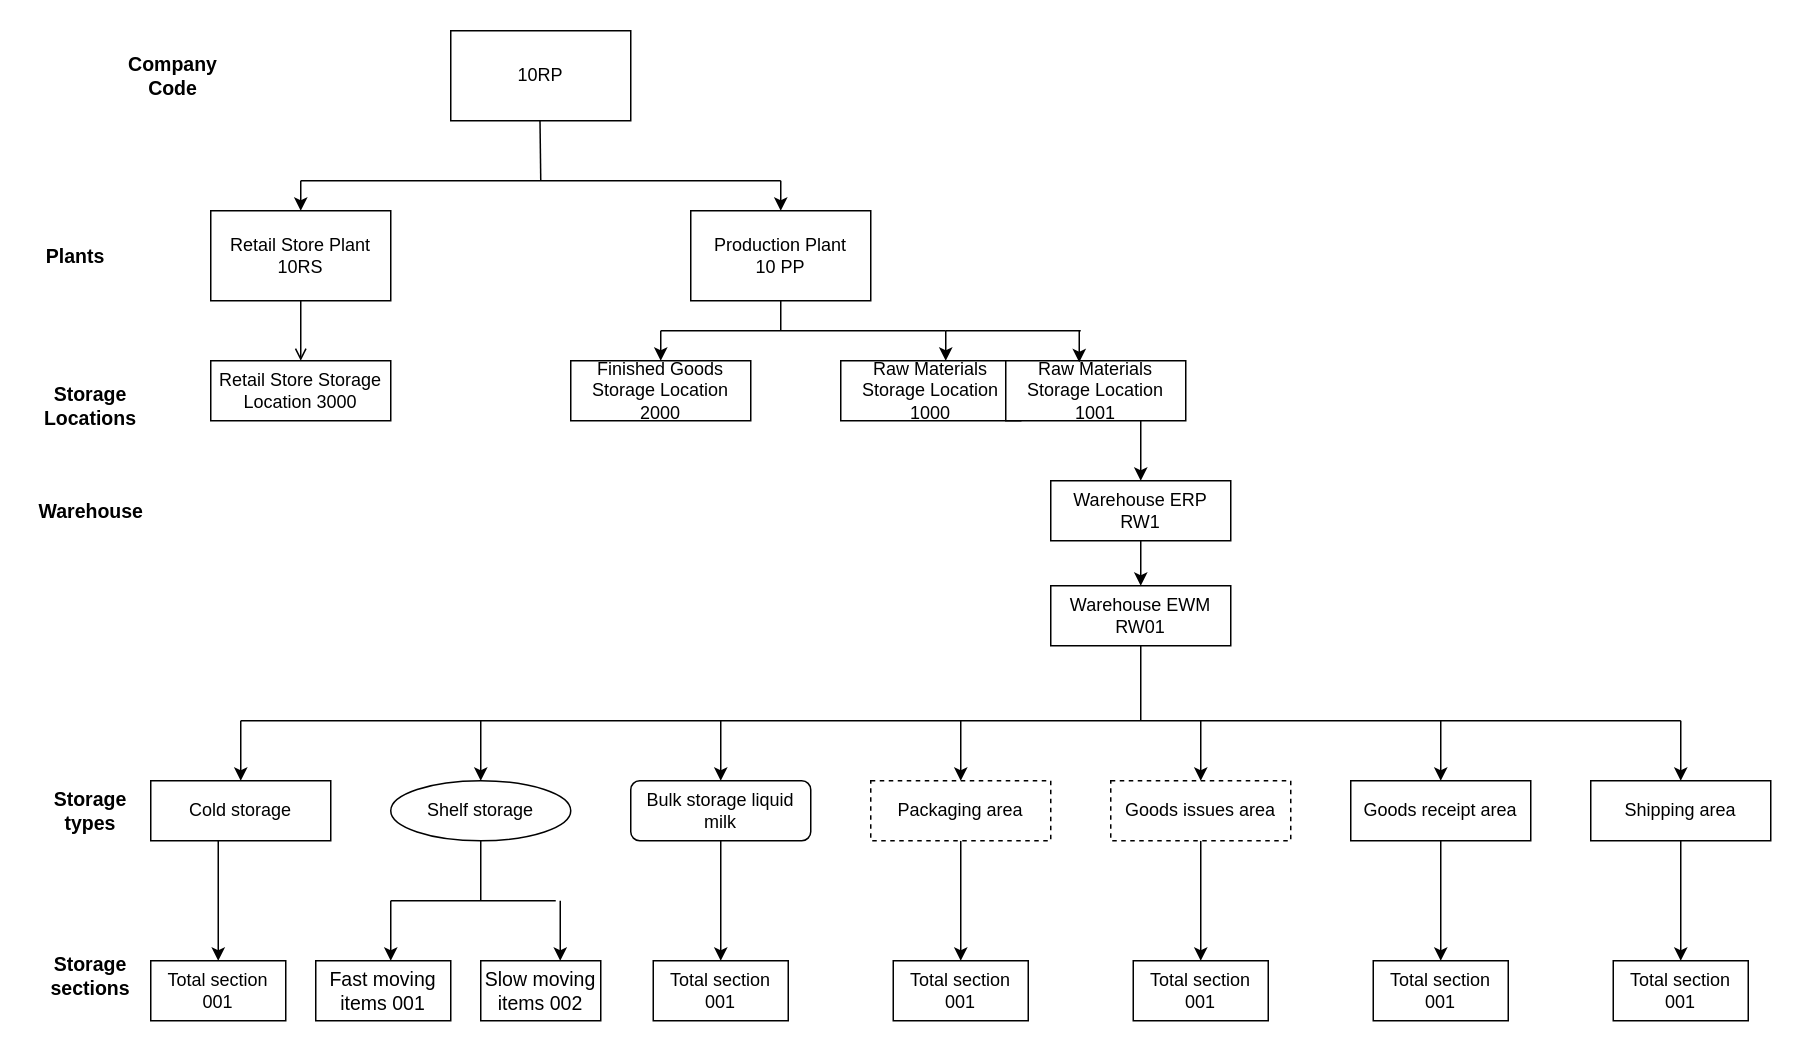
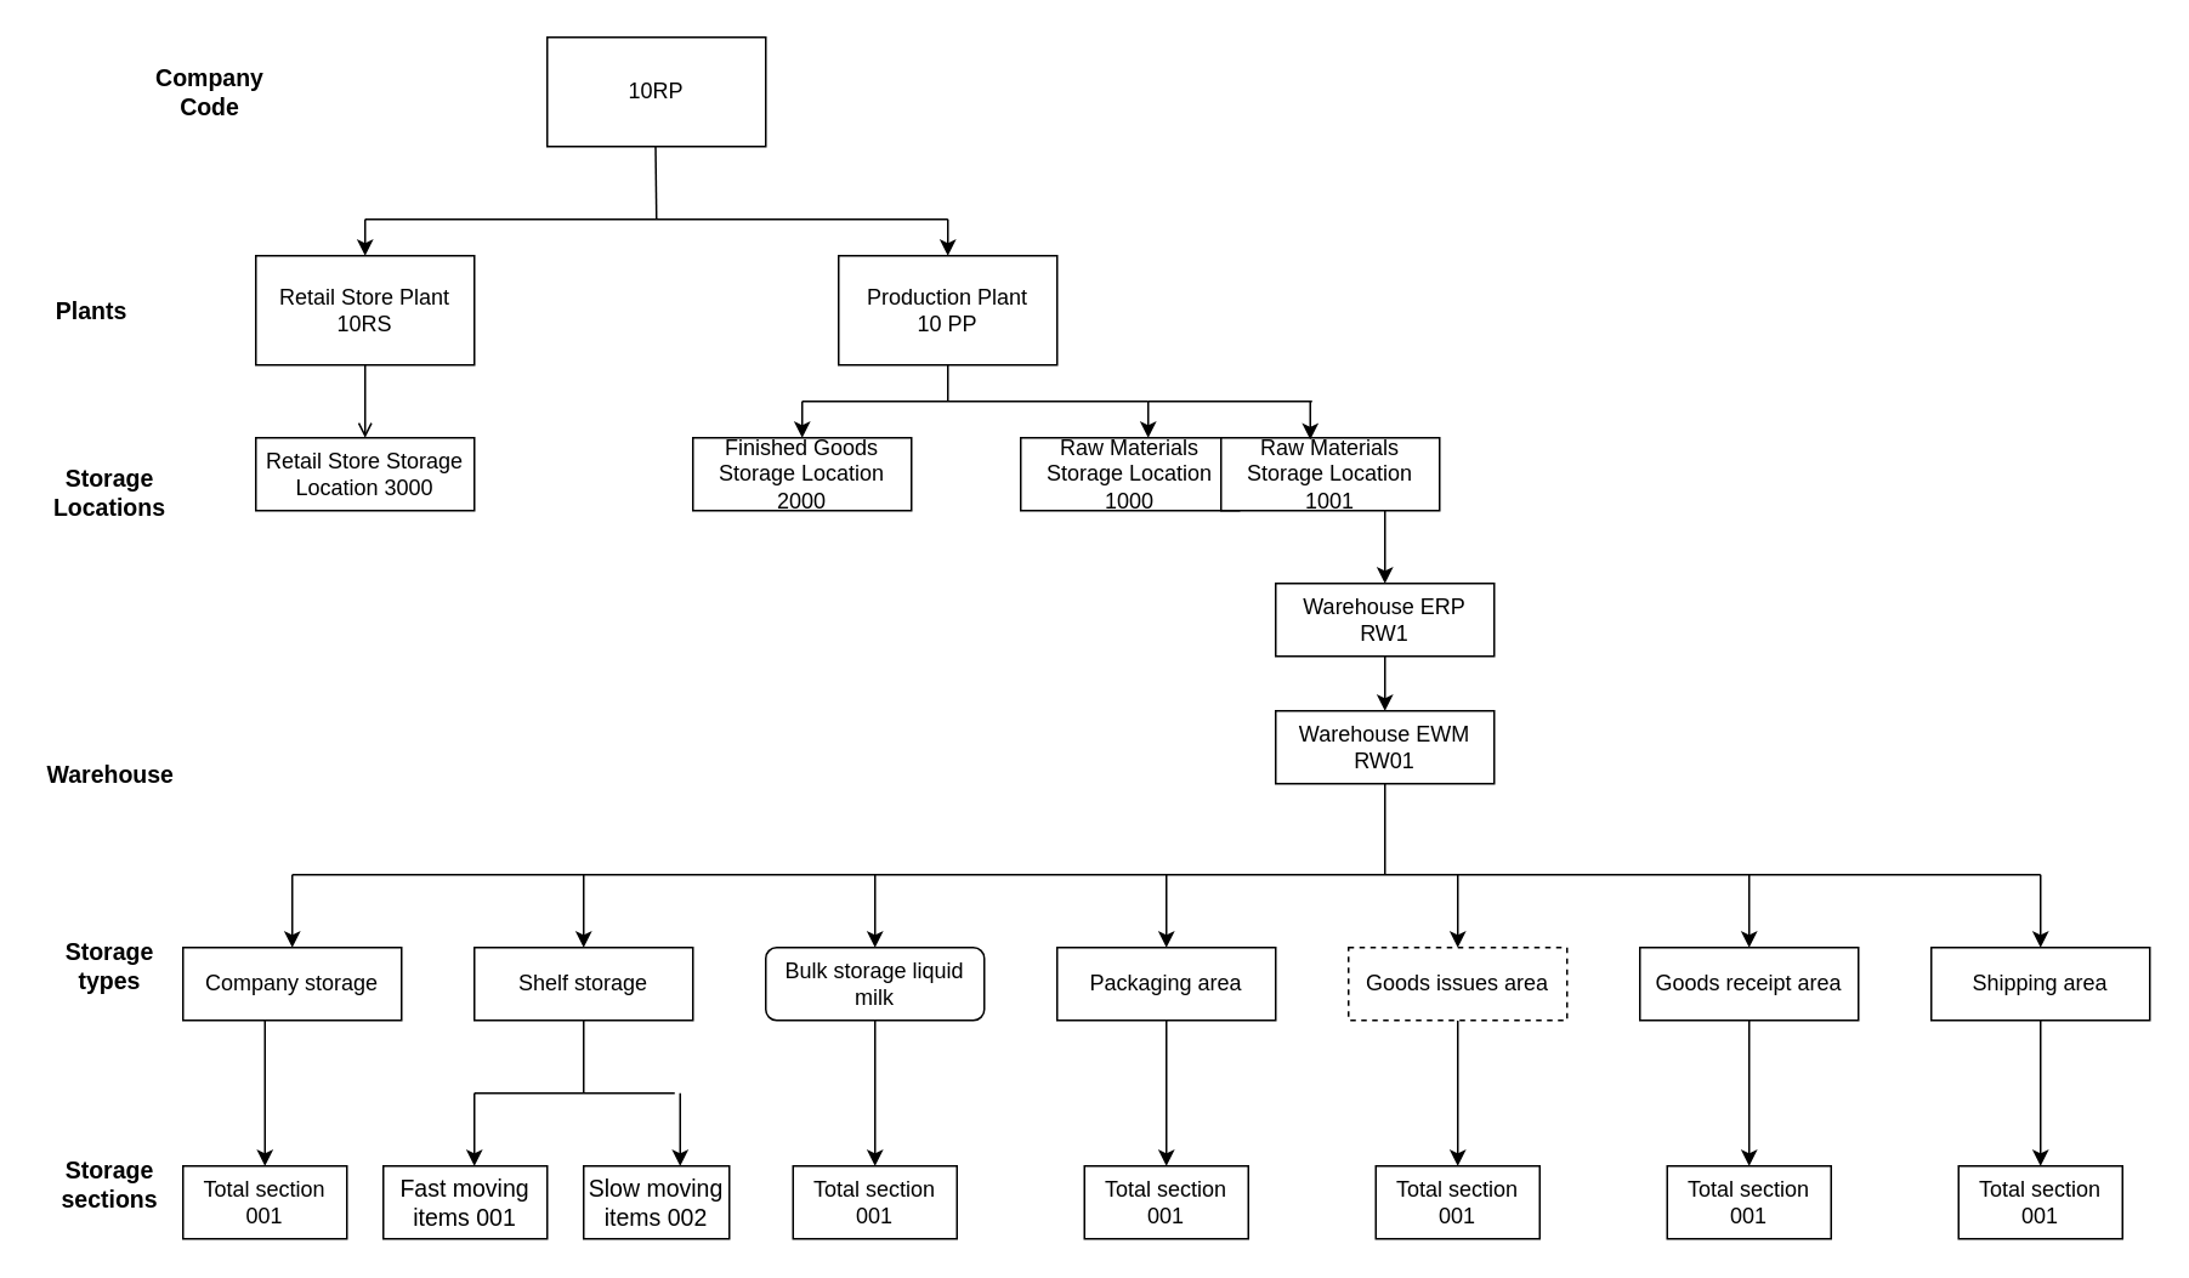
  <mxCell id="0" />
  <mxCell id="1" parent="0" />
  <mxCell id="2" value="10RP" style="rounded=0;whiteSpace=wrap;html=1;" parent="1" vertex="1"><mxGeometry x="300" y="20" width="120" height="60" as="geometry" /></mxCell>
  <mxCell id="3" value="Retail Store Plant 10RS" style="rounded=0;whiteSpace=wrap;html=1;" parent="1" vertex="1"><mxGeometry x="140" y="140" width="120" height="60" as="geometry" /></mxCell>
  <mxCell id="4" value="Production Plant &lt;br&gt;10 PP" style="rounded=0;whiteSpace=wrap;html=1;" parent="1" vertex="1"><mxGeometry x="460" y="140" width="120" height="60" as="geometry" /></mxCell>
  <mxCell id="5" value="Company Code" style="text;html=1;strokeColor=none;fillColor=none;align=center;verticalAlign=middle;whiteSpace=wrap;rounded=0;fontSize=13;fontStyle=1" parent="1" vertex="1"><mxGeometry x="70" y="40" width="90" height="20" as="geometry" /></mxCell>
  <mxCell id="6" value="Plants" style="text;html=1;strokeColor=none;fillColor=none;align=center;verticalAlign=middle;whiteSpace=wrap;rounded=0;fontStyle=1;fontSize=13;" parent="1" vertex="1"><mxGeometry x="30" y="160" width="40" height="20" as="geometry" /></mxCell>
  <mxCell id="7" value="Storage Locations" style="text;html=1;strokeColor=none;fillColor=none;align=center;verticalAlign=middle;whiteSpace=wrap;rounded=0;fontSize=13;fontStyle=1" parent="1" vertex="1"><mxGeometry x="40" y="260" width="40" height="20" as="geometry" /></mxCell>
  <mxCell id="8" value="Retail Store Storage Location 3000" style="rounded=0;whiteSpace=wrap;html=1;" parent="1" vertex="1"><mxGeometry x="140" y="240" width="120" height="40" as="geometry" /></mxCell>
  <mxCell id="9" value="Finished Goods Storage Location 2000" style="rounded=0;whiteSpace=wrap;html=1;" parent="1" vertex="1"><mxGeometry x="380" y="240" width="120" height="40" as="geometry" /></mxCell>
  <mxCell id="10" value="Raw Materials Storage Location 1000" style="rounded=0;whiteSpace=wrap;html=1;" parent="1" vertex="1"><mxGeometry x="560" y="240" width="120" height="40" as="geometry" /></mxCell>
  <mxCell id="11" value="Warehouse ERP&lt;br&gt;RW1" style="rounded=0;whiteSpace=wrap;html=1;" parent="1" vertex="1"><mxGeometry x="700" y="320" width="120" height="40" as="geometry" /></mxCell>
  <mxCell id="12" value="Warehouse EWM RW01" style="rounded=0;whiteSpace=wrap;html=1;" parent="1" vertex="1"><mxGeometry x="700" y="390" width="120" height="40" as="geometry" /></mxCell>
  <mxCell id="13" value="" style="edgeStyle=orthogonalEdgeStyle;rounded=0;orthogonalLoop=1;jettySize=auto;html=1;fontSize=13;" parent="1" source="14" target="58" edge="1"><mxGeometry relative="1" as="geometry" /></mxCell>
  <mxCell id="14" value="Shipping area" style="rounded=0;whiteSpace=wrap;html=1;" parent="1" vertex="1"><mxGeometry x="1060" y="520" width="120" height="40" as="geometry" /></mxCell>
  <mxCell id="15" value="" style="edgeStyle=orthogonalEdgeStyle;rounded=0;orthogonalLoop=1;jettySize=auto;html=1;fontSize=13;" parent="1" source="16" target="57" edge="1"><mxGeometry relative="1" as="geometry" /></mxCell>
  <mxCell id="16" value="Goods receipt area" style="rounded=0;whiteSpace=wrap;html=1;" parent="1" vertex="1"><mxGeometry x="900" y="520" width="120" height="40" as="geometry" /></mxCell>
- <mxCell id="17" value="Shelf storage" style="ellipse;whiteSpace=wrap;html=1;" parent="1" vertex="1"><mxGeometry x="260" y="520" width="120" height="40" as="geometry" /></mxCell>
- <mxCell id="18" value="Cold storage" style="rounded=0;whiteSpace=wrap;html=1;" parent="1" vertex="1"><mxGeometry x="100" y="520" width="120" height="40" as="geometry" /></mxCell>
+ <mxCell id="17" value="Shelf storage" style="rounded=0;whiteSpace=wrap;html=1;" parent="1" vertex="1"><mxGeometry x="260" y="520" width="120" height="40" as="geometry" /></mxCell>
+ <mxCell id="18" value="Company storage" style="rounded=0;whiteSpace=wrap;html=1;" parent="1" vertex="1"><mxGeometry x="100" y="520" width="120" height="40" as="geometry" /></mxCell>
  <mxCell id="19" value="" style="edgeStyle=orthogonalEdgeStyle;rounded=0;orthogonalLoop=1;jettySize=auto;html=1;fontSize=13;" parent="1" source="20" target="54" edge="1"><mxGeometry relative="1" as="geometry" /></mxCell>
  <mxCell id="20" value="Bulk storage liquid milk" style="whiteSpace=wrap;html=1;rounded=1;" parent="1" vertex="1"><mxGeometry x="420" y="520" width="120" height="40" as="geometry" /></mxCell>
  <mxCell id="21" value="" style="edgeStyle=orthogonalEdgeStyle;rounded=0;orthogonalLoop=1;jettySize=auto;html=1;fontSize=13;" parent="1" source="22" target="56" edge="1"><mxGeometry relative="1" as="geometry" /></mxCell>
  <mxCell id="22" value="Goods issues area" style="rounded=0;whiteSpace=wrap;html=1;dashed=1;" parent="1" vertex="1"><mxGeometry x="740" y="520" width="120" height="40" as="geometry" /></mxCell>
  <mxCell id="23" value="" style="edgeStyle=orthogonalEdgeStyle;rounded=0;orthogonalLoop=1;jettySize=auto;html=1;fontSize=13;" parent="1" source="24" target="55" edge="1"><mxGeometry relative="1" as="geometry" /></mxCell>
- <mxCell id="24" value="Packaging area" style="rounded=0;whiteSpace=wrap;html=1;dashed=1;" parent="1" vertex="1"><mxGeometry x="580" y="520" width="120" height="40" as="geometry" /></mxCell>
- <mxCell id="25" value="Warehouse" style="text;html=1;align=center;verticalAlign=middle;resizable=0;points=[];autosize=1;fontSize=13;fontStyle=1" parent="1" vertex="1"><mxGeometry y="330" width="80" height="20" as="geometry" x="20" /></mxCell>
+ <mxCell id="24" value="Packaging area" style="rounded=0;whiteSpace=wrap;html=1;" parent="1" vertex="1"><mxGeometry x="580" y="520" width="120" height="40" as="geometry" /></mxCell>
+ <mxCell id="25" value="Warehouse" style="text;html=1;align=center;verticalAlign=middle;resizable=0;points=[];autosize=1;fontSize=13;fontStyle=1" parent="1" vertex="1"><mxGeometry x="20" y="415" width="80" height="20" as="geometry" /></mxCell>
  <mxCell id="26" value="Raw Materials Storage Location 1001" style="rounded=0;whiteSpace=wrap;html=1;" parent="1" vertex="1"><mxGeometry x="670" y="240" width="120" height="40" as="geometry" /></mxCell>
  <mxCell id="27" value="" style="endArrow=none;html=1;fontSize=13;" parent="1" edge="1"><mxGeometry width="50" height="50" relative="1" as="geometry"><mxPoint x="360" y="120" as="sourcePoint" /><mxPoint x="359.5" y="80" as="targetPoint" /></mxGeometry></mxCell>
  <mxCell id="28" value="" style="endArrow=none;html=1;fontSize=13;" parent="1" edge="1"><mxGeometry width="50" height="50" relative="1" as="geometry"><mxPoint x="200" y="120" as="sourcePoint" /><mxPoint x="520" y="120" as="targetPoint" /></mxGeometry></mxCell>
  <mxCell id="29" value="" style="endArrow=classic;html=1;fontSize=13;entryX=0.5;entryY=0;entryDx=0;entryDy=0;" parent="1" target="3" edge="1"><mxGeometry width="50" height="50" relative="1" as="geometry"><mxPoint x="200" y="120" as="sourcePoint" /><mxPoint x="390" y="110" as="targetPoint" /></mxGeometry></mxCell>
  <mxCell id="30" value="" style="endArrow=classic;html=1;fontSize=13;entryX=0.5;entryY=0;entryDx=0;entryDy=0;" parent="1" target="4" edge="1"><mxGeometry width="50" height="50" relative="1" as="geometry"><mxPoint x="520" y="120" as="sourcePoint" /><mxPoint x="390" y="110" as="targetPoint" /></mxGeometry></mxCell>
  <mxCell id="31" value="" style="endArrow=open;html=1;fontSize=13;exitX=0.5;exitY=1;exitDx=0;exitDy=0;entryX=0.5;entryY=0;entryDx=0;entryDy=0;" parent="1" source="3" target="8" edge="1"><mxGeometry width="50" height="50" relative="1" as="geometry"><mxPoint x="340" y="160" as="sourcePoint" /><mxPoint x="390" y="110" as="targetPoint" /></mxGeometry></mxCell>
  <mxCell id="32" value="" style="endArrow=none;html=1;fontSize=13;entryX=0.5;entryY=1;entryDx=0;entryDy=0;" parent="1" target="4" edge="1"><mxGeometry width="50" height="50" relative="1" as="geometry"><mxPoint x="520" y="220" as="sourcePoint" /><mxPoint x="390" y="110" as="targetPoint" /></mxGeometry></mxCell>
  <mxCell id="33" value="" style="endArrow=none;html=1;fontSize=13;" parent="1" edge="1"><mxGeometry width="50" height="50" relative="1" as="geometry"><mxPoint x="440" y="220" as="sourcePoint" /><mxPoint x="630" y="220" as="targetPoint" /></mxGeometry></mxCell>
  <mxCell id="34" value="" style="endArrow=classic;html=1;fontSize=13;entryX=0.5;entryY=0;entryDx=0;entryDy=0;" parent="1" target="9" edge="1"><mxGeometry width="50" height="50" relative="1" as="geometry"><mxPoint x="440" y="220" as="sourcePoint" /><mxPoint x="390" y="110" as="targetPoint" /></mxGeometry></mxCell>
  <mxCell id="35" value="" style="endArrow=classic;html=1;fontSize=13;" parent="1" edge="1"><mxGeometry width="50" height="50" relative="1" as="geometry"><mxPoint x="630" y="220" as="sourcePoint" /><mxPoint x="630" y="240" as="targetPoint" /></mxGeometry></mxCell>
  <mxCell id="36" value="" style="endArrow=none;html=1;fontSize=13;" parent="1" edge="1"><mxGeometry width="50" height="50" relative="1" as="geometry"><mxPoint x="630" y="220" as="sourcePoint" /><mxPoint x="720" y="220" as="targetPoint" /></mxGeometry></mxCell>
  <mxCell id="37" value="" style="endArrow=classic;html=1;fontSize=13;" parent="1" edge="1"><mxGeometry width="50" height="50" relative="1" as="geometry"><mxPoint x="719" y="220" as="sourcePoint" /><mxPoint x="719" y="241" as="targetPoint" /></mxGeometry></mxCell>
  <mxCell id="38" value="" style="endArrow=classic;html=1;fontSize=13;entryX=0.5;entryY=0;entryDx=0;entryDy=0;exitX=0.75;exitY=1;exitDx=0;exitDy=0;" parent="1" source="26" target="11" edge="1"><mxGeometry width="50" height="50" relative="1" as="geometry"><mxPoint x="710" y="260" as="sourcePoint" /><mxPoint x="760" y="210" as="targetPoint" /></mxGeometry></mxCell>
  <mxCell id="39" value="" style="endArrow=classic;html=1;fontSize=13;exitX=0.5;exitY=1;exitDx=0;exitDy=0;" parent="1" source="11" edge="1"><mxGeometry width="50" height="50" relative="1" as="geometry"><mxPoint x="670" y="560" as="sourcePoint" /><mxPoint x="760" y="390" as="targetPoint" /></mxGeometry></mxCell>
  <mxCell id="40" value="" style="endArrow=none;html=1;fontSize=13;" parent="1" edge="1"><mxGeometry width="50" height="50" relative="1" as="geometry"><mxPoint x="160" y="480" as="sourcePoint" /><mxPoint x="1120" y="480" as="targetPoint" /></mxGeometry></mxCell>
  <mxCell id="41" value="" style="endArrow=classic;html=1;fontSize=13;entryX=0.5;entryY=0;entryDx=0;entryDy=0;" parent="1" target="14" edge="1"><mxGeometry width="50" height="50" relative="1" as="geometry"><mxPoint x="1120" y="480" as="sourcePoint" /><mxPoint x="870" y="310" as="targetPoint" /></mxGeometry></mxCell>
  <mxCell id="42" value="" style="endArrow=classic;html=1;fontSize=13;entryX=0.5;entryY=0;entryDx=0;entryDy=0;" parent="1" target="18" edge="1"><mxGeometry width="50" height="50" relative="1" as="geometry"><mxPoint x="160" y="480" as="sourcePoint" /><mxPoint x="410" y="310" as="targetPoint" /></mxGeometry></mxCell>
  <mxCell id="43" value="" style="endArrow=classic;html=1;fontSize=13;entryX=0.5;entryY=0;entryDx=0;entryDy=0;" parent="1" target="17" edge="1"><mxGeometry width="50" height="50" relative="1" as="geometry"><mxPoint x="320" y="480" as="sourcePoint" /><mxPoint x="410" y="310" as="targetPoint" /></mxGeometry></mxCell>
  <mxCell id="44" value="" style="endArrow=classic;html=1;fontSize=13;entryX=0.5;entryY=0;entryDx=0;entryDy=0;" parent="1" target="20" edge="1"><mxGeometry width="50" height="50" relative="1" as="geometry"><mxPoint x="480" y="480" as="sourcePoint" /><mxPoint x="410" y="310" as="targetPoint" /></mxGeometry></mxCell>
  <mxCell id="45" value="" style="endArrow=classic;html=1;fontSize=13;entryX=0.5;entryY=0;entryDx=0;entryDy=0;" parent="1" target="24" edge="1"><mxGeometry width="50" height="50" relative="1" as="geometry"><mxPoint x="640" y="480" as="sourcePoint" /><mxPoint x="410" y="310" as="targetPoint" /></mxGeometry></mxCell>
  <mxCell id="46" value="" style="endArrow=classic;html=1;fontSize=13;entryX=0.5;entryY=0;entryDx=0;entryDy=0;" parent="1" target="22" edge="1"><mxGeometry width="50" height="50" relative="1" as="geometry"><mxPoint x="800" y="480" as="sourcePoint" /><mxPoint x="780" y="310" as="targetPoint" /></mxGeometry></mxCell>
  <mxCell id="47" value="" style="endArrow=classic;html=1;fontSize=13;entryX=0.5;entryY=0;entryDx=0;entryDy=0;" parent="1" target="16" edge="1"><mxGeometry width="50" height="50" relative="1" as="geometry"><mxPoint x="960" y="480" as="sourcePoint" /><mxPoint x="780" y="310" as="targetPoint" /></mxGeometry></mxCell>
  <mxCell id="48" value="" style="endArrow=none;html=1;fontSize=13;entryX=0.5;entryY=1;entryDx=0;entryDy=0;" parent="1" target="12" edge="1"><mxGeometry width="50" height="50" relative="1" as="geometry"><mxPoint x="760" y="480" as="sourcePoint" /><mxPoint x="570" y="410" as="targetPoint" /></mxGeometry></mxCell>
- <mxCell id="49" value="Storage types" style="text;html=1;strokeColor=none;fillColor=none;align=center;verticalAlign=middle;whiteSpace=wrap;rounded=0;fontSize=13;fontStyle=1" parent="1" vertex="1"><mxGeometry x="40" y="530" width="40" height="20" as="geometry" /></mxCell>
+ <mxCell id="49" value="Storage types" style="text;html=1;strokeColor=none;fillColor=none;align=center;verticalAlign=middle;whiteSpace=wrap;rounded=0;fontSize=13;fontStyle=1" parent="1" vertex="1"><mxGeometry x="40" y="520" width="40" height="20" as="geometry" /></mxCell>
  <mxCell id="50" value="Storage sections" style="text;html=1;strokeColor=none;fillColor=none;align=center;verticalAlign=middle;whiteSpace=wrap;rounded=0;fontSize=13;fontStyle=1" parent="1" vertex="1"><mxGeometry x="40" y="640" width="40" height="20" as="geometry" /></mxCell>
  <mxCell id="51" value="Total section 001" style="rounded=0;whiteSpace=wrap;html=1;" parent="1" vertex="1"><mxGeometry x="100" y="640" width="90" height="40" as="geometry" /></mxCell>
  <mxCell id="52" value="Slow moving items 002" style="rounded=0;whiteSpace=wrap;html=1;fontSize=13;" parent="1" vertex="1"><mxGeometry x="320" y="640" width="80" height="40" as="geometry" /></mxCell>
  <mxCell id="53" value="Fast moving items 001" style="rounded=0;whiteSpace=wrap;html=1;fontSize=13;" parent="1" vertex="1"><mxGeometry x="210" y="640" width="90" height="40" as="geometry" /></mxCell>
  <mxCell id="54" value="Total section 001" style="rounded=0;whiteSpace=wrap;html=1;" parent="1" vertex="1"><mxGeometry x="435" y="640" width="90" height="40" as="geometry" /></mxCell>
  <mxCell id="55" value="Total section 001" style="rounded=0;whiteSpace=wrap;html=1;" parent="1" vertex="1"><mxGeometry x="595" y="640" width="90" height="40" as="geometry" /></mxCell>
  <mxCell id="56" value="Total section 001" style="rounded=0;whiteSpace=wrap;html=1;" parent="1" vertex="1"><mxGeometry x="755" y="640" width="90" height="40" as="geometry" /></mxCell>
  <mxCell id="57" value="Total section 001" style="rounded=0;whiteSpace=wrap;html=1;" parent="1" vertex="1"><mxGeometry x="915" y="640" width="90" height="40" as="geometry" /></mxCell>
  <mxCell id="58" value="Total section 001" style="rounded=0;whiteSpace=wrap;html=1;" parent="1" vertex="1"><mxGeometry x="1075" y="640" width="90" height="40" as="geometry" /></mxCell>
  <mxCell id="59" value="" style="endArrow=classic;html=1;fontSize=13;entryX=0.5;entryY=0;entryDx=0;entryDy=0;" parent="1" target="51" edge="1"><mxGeometry width="50" height="50" relative="1" as="geometry"><mxPoint x="145" y="560" as="sourcePoint" /><mxPoint x="430" y="610" as="targetPoint" /></mxGeometry></mxCell>
  <mxCell id="60" value="" style="endArrow=none;html=1;fontSize=13;entryX=0.5;entryY=1;entryDx=0;entryDy=0;" parent="1" target="17" edge="1"><mxGeometry width="50" height="50" relative="1" as="geometry"><mxPoint x="320" y="600" as="sourcePoint" /><mxPoint x="450" y="610" as="targetPoint" /></mxGeometry></mxCell>
  <mxCell id="61" value="" style="endArrow=none;html=1;fontSize=13;" parent="1" edge="1"><mxGeometry width="50" height="50" relative="1" as="geometry"><mxPoint x="260" y="600" as="sourcePoint" /><mxPoint x="370" y="600" as="targetPoint" /></mxGeometry></mxCell>
  <mxCell id="62" value="" style="endArrow=classic;html=1;fontSize=13;" parent="1" edge="1"><mxGeometry width="50" height="50" relative="1" as="geometry"><mxPoint x="260" y="600" as="sourcePoint" /><mxPoint x="260" y="640" as="targetPoint" /></mxGeometry></mxCell>
  <mxCell id="63" value="" style="endArrow=classic;html=1;fontSize=13;" parent="1" edge="1"><mxGeometry width="50" height="50" relative="1" as="geometry"><mxPoint x="373" y="600" as="sourcePoint" /><mxPoint x="373" y="640" as="targetPoint" /></mxGeometry></mxCell>
